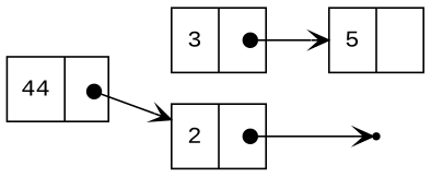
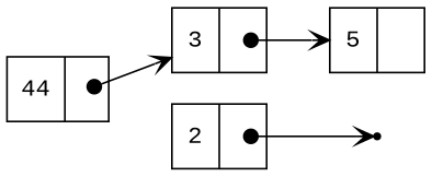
  digraph {
    fontname="Liberation Mono"
    rankdir=LR
    node [fontname="Liberation Mono" shape=record]
    edge [arrowhead=vee arrowtail=dot dir=both fontname="Liberation Mono" tailclip=false tailport="next:c"]
    n1 [label=" {3 | <next>} "]
    n2 [label=" {5 | <next>} "]
    n3 [label=" {44 | <next>} "]
    n4 [label=" {2 | <next>} "]
    nil [shape=point]
    n1 -> n2
-   n3 -> n4
+   n3 -> n1
    n4 -> nil
  }
